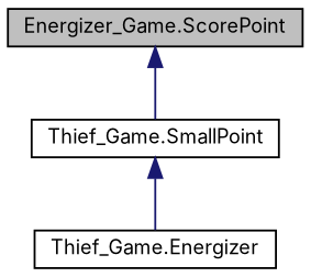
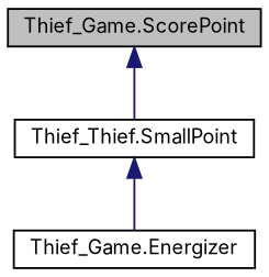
  digraph {
    fontname=Inter
    node [color=black fillcolor=white fontname=Inter fontsize=10 shape=record style=filled]
    edge [color=midnightblue dir=back fontname=Inter fontsize=10 labelfontname=Helvetica labelfontsize=10 style=solid]
-   n1 [fillcolor=grey75 fontcolor=black height=0.2 label="Energizer_Game.ScorePoint" width=0.4]
-   n2 [height=0.2 label="Thief_Game.SmallPoint" width=0.4]
+   n1 [fillcolor=grey75 fontcolor=black height=0.2 label="Thief_Game.ScorePoint" width=0.4]
+   n2 [height=0.2 label="Thief_Thief.SmallPoint" width=0.4]
    n3 [height=0.2 label="Thief_Game.Energizer" width=0.4]
    n1 -> n2
    n2 -> n3
  }
